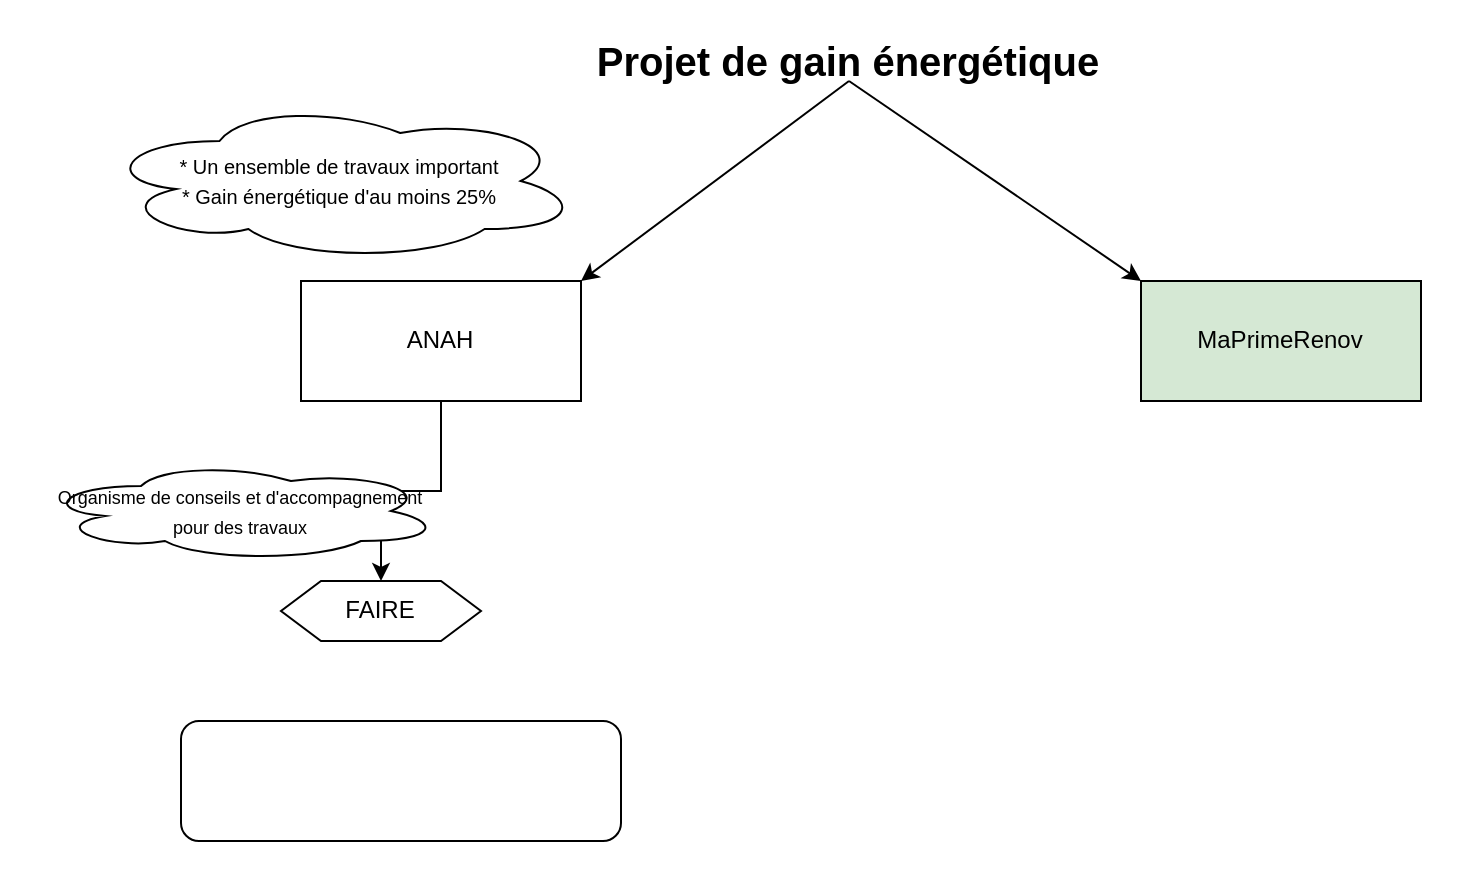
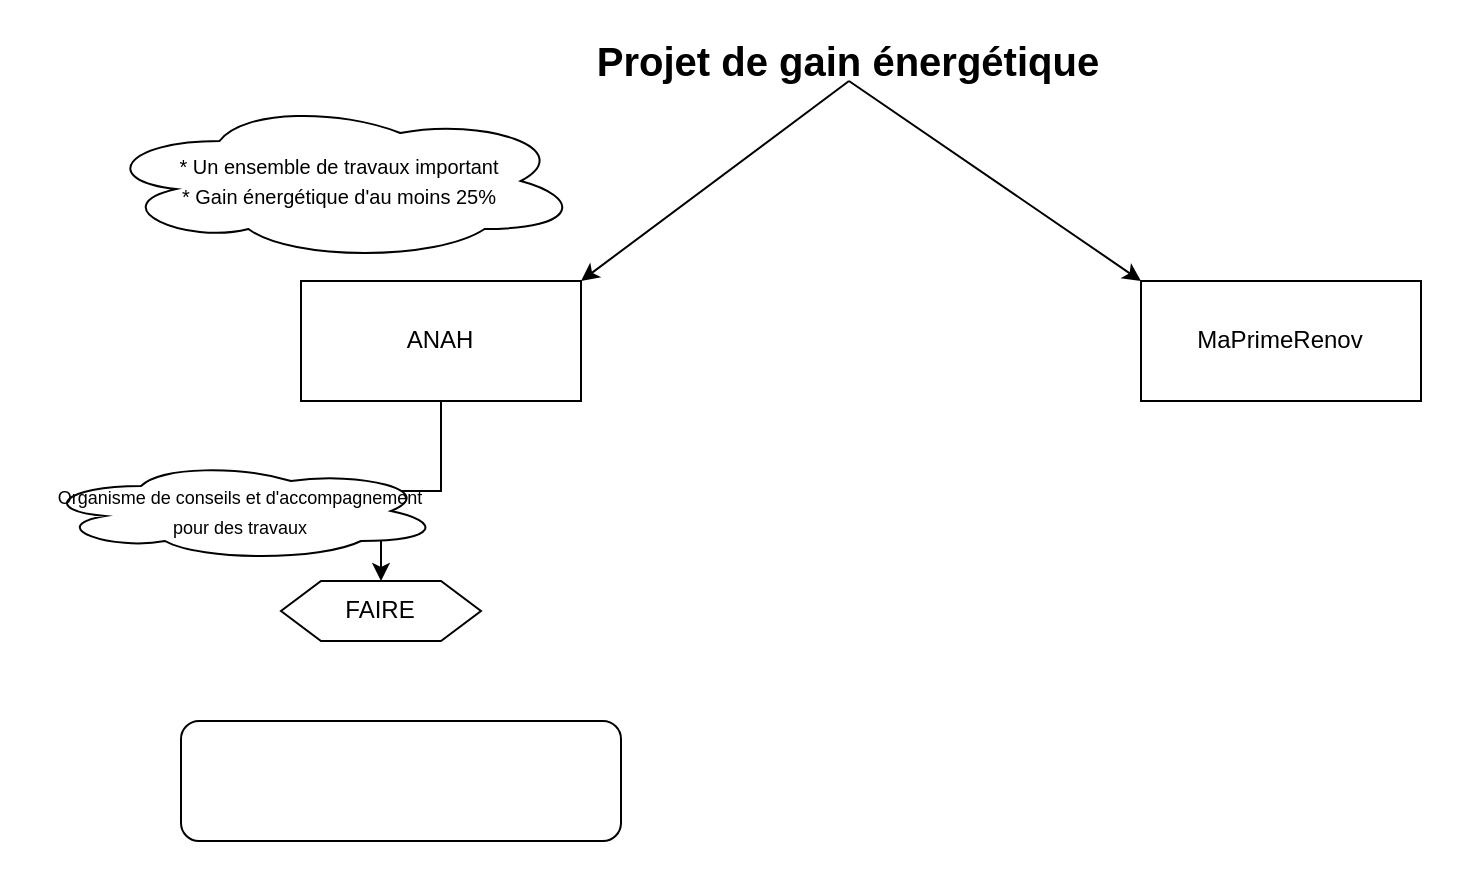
  <mxCell id="0" />
  <mxCell id="1" parent="0" />
  <mxCell id="2" value="&lt;font style=&quot;font-size: 20px&quot;&gt;&lt;b&gt;Projet de gain énergétique&lt;/b&gt;&lt;/font&gt;" style="text;html=1;strokeColor=none;fillColor=none;align=center;verticalAlign=middle;whiteSpace=wrap;rounded=0;" vertex="1" parent="1"><mxGeometry x="269" y="20" width="310" height="20" as="geometry" /></mxCell>
  <mxCell id="3" value="" style="edgeStyle=orthogonalEdgeStyle;rounded=0;orthogonalLoop=1;jettySize=auto;html=1;" edge="1" parent="1" source="4" target="9"><mxGeometry relative="1" as="geometry" /></mxCell>
  <mxCell id="4" value="ANAH" style="rounded=0;whiteSpace=wrap;html=1;" vertex="1" parent="1"><mxGeometry x="150" y="140" width="140" height="60" as="geometry" /></mxCell>
- <mxCell id="5" value="MaPrimeRenov" style="rounded=0;whiteSpace=wrap;html=1;fillColor=#d5e8d4;" vertex="1" parent="1"><mxGeometry x="570" y="140" width="140" height="60" as="geometry" /></mxCell>
+ <mxCell id="5" value="MaPrimeRenov" style="rounded=0;whiteSpace=wrap;html=1;" vertex="1" parent="1"><mxGeometry x="570" y="140" width="140" height="60" as="geometry" /></mxCell>
  <mxCell id="6" value="" style="endArrow=classic;html=1;entryX=1;entryY=0;entryDx=0;entryDy=0;exitX=0.5;exitY=1;exitDx=0;exitDy=0;" edge="1" parent="1" source="2" target="4"><mxGeometry width="50" height="50" relative="1" as="geometry"><mxPoint x="390" y="120" as="sourcePoint" /><mxPoint x="440" y="70" as="targetPoint" /></mxGeometry></mxCell>
  <mxCell id="7" value="" style="endArrow=classic;html=1;entryX=0;entryY=0;entryDx=0;entryDy=0;exitX=0.5;exitY=1;exitDx=0;exitDy=0;" edge="1" parent="1" source="2" target="5"><mxGeometry width="50" height="50" relative="1" as="geometry"><mxPoint x="390" y="120" as="sourcePoint" /><mxPoint x="440" y="70" as="targetPoint" /></mxGeometry></mxCell>
  <mxCell id="8" value="&lt;font style=&quot;font-size: 10px&quot;&gt;* Un ensemble de travaux important&lt;br&gt;* Gain énergétique d'au moins 25%&lt;/font&gt;" style="ellipse;shape=cloud;whiteSpace=wrap;html=1;" vertex="1" parent="1"><mxGeometry x="49" y="50" width="241" height="80" as="geometry" /></mxCell>
  <mxCell id="9" value="FAIRE" style="shape=hexagon;perimeter=hexagonPerimeter2;whiteSpace=wrap;html=1;fixedSize=1;rounded=0;" vertex="1" parent="1"><mxGeometry x="140" y="290" width="100" height="30" as="geometry" /></mxCell>
  <mxCell id="10" value="&lt;font style=&quot;font-size: 9px&quot;&gt;Organisme de conseils et d'accompagnement pour des travaux&lt;/font&gt;" style="ellipse;shape=cloud;whiteSpace=wrap;html=1;" vertex="1" parent="1"><mxGeometry x="20" y="230" width="200" height="50" as="geometry" /></mxCell>
  <mxCell id="11" value="" style="rounded=1;whiteSpace=wrap;html=1;" vertex="1" parent="1"><mxGeometry x="90" y="360" width="220" height="60" as="geometry" /></mxCell>
